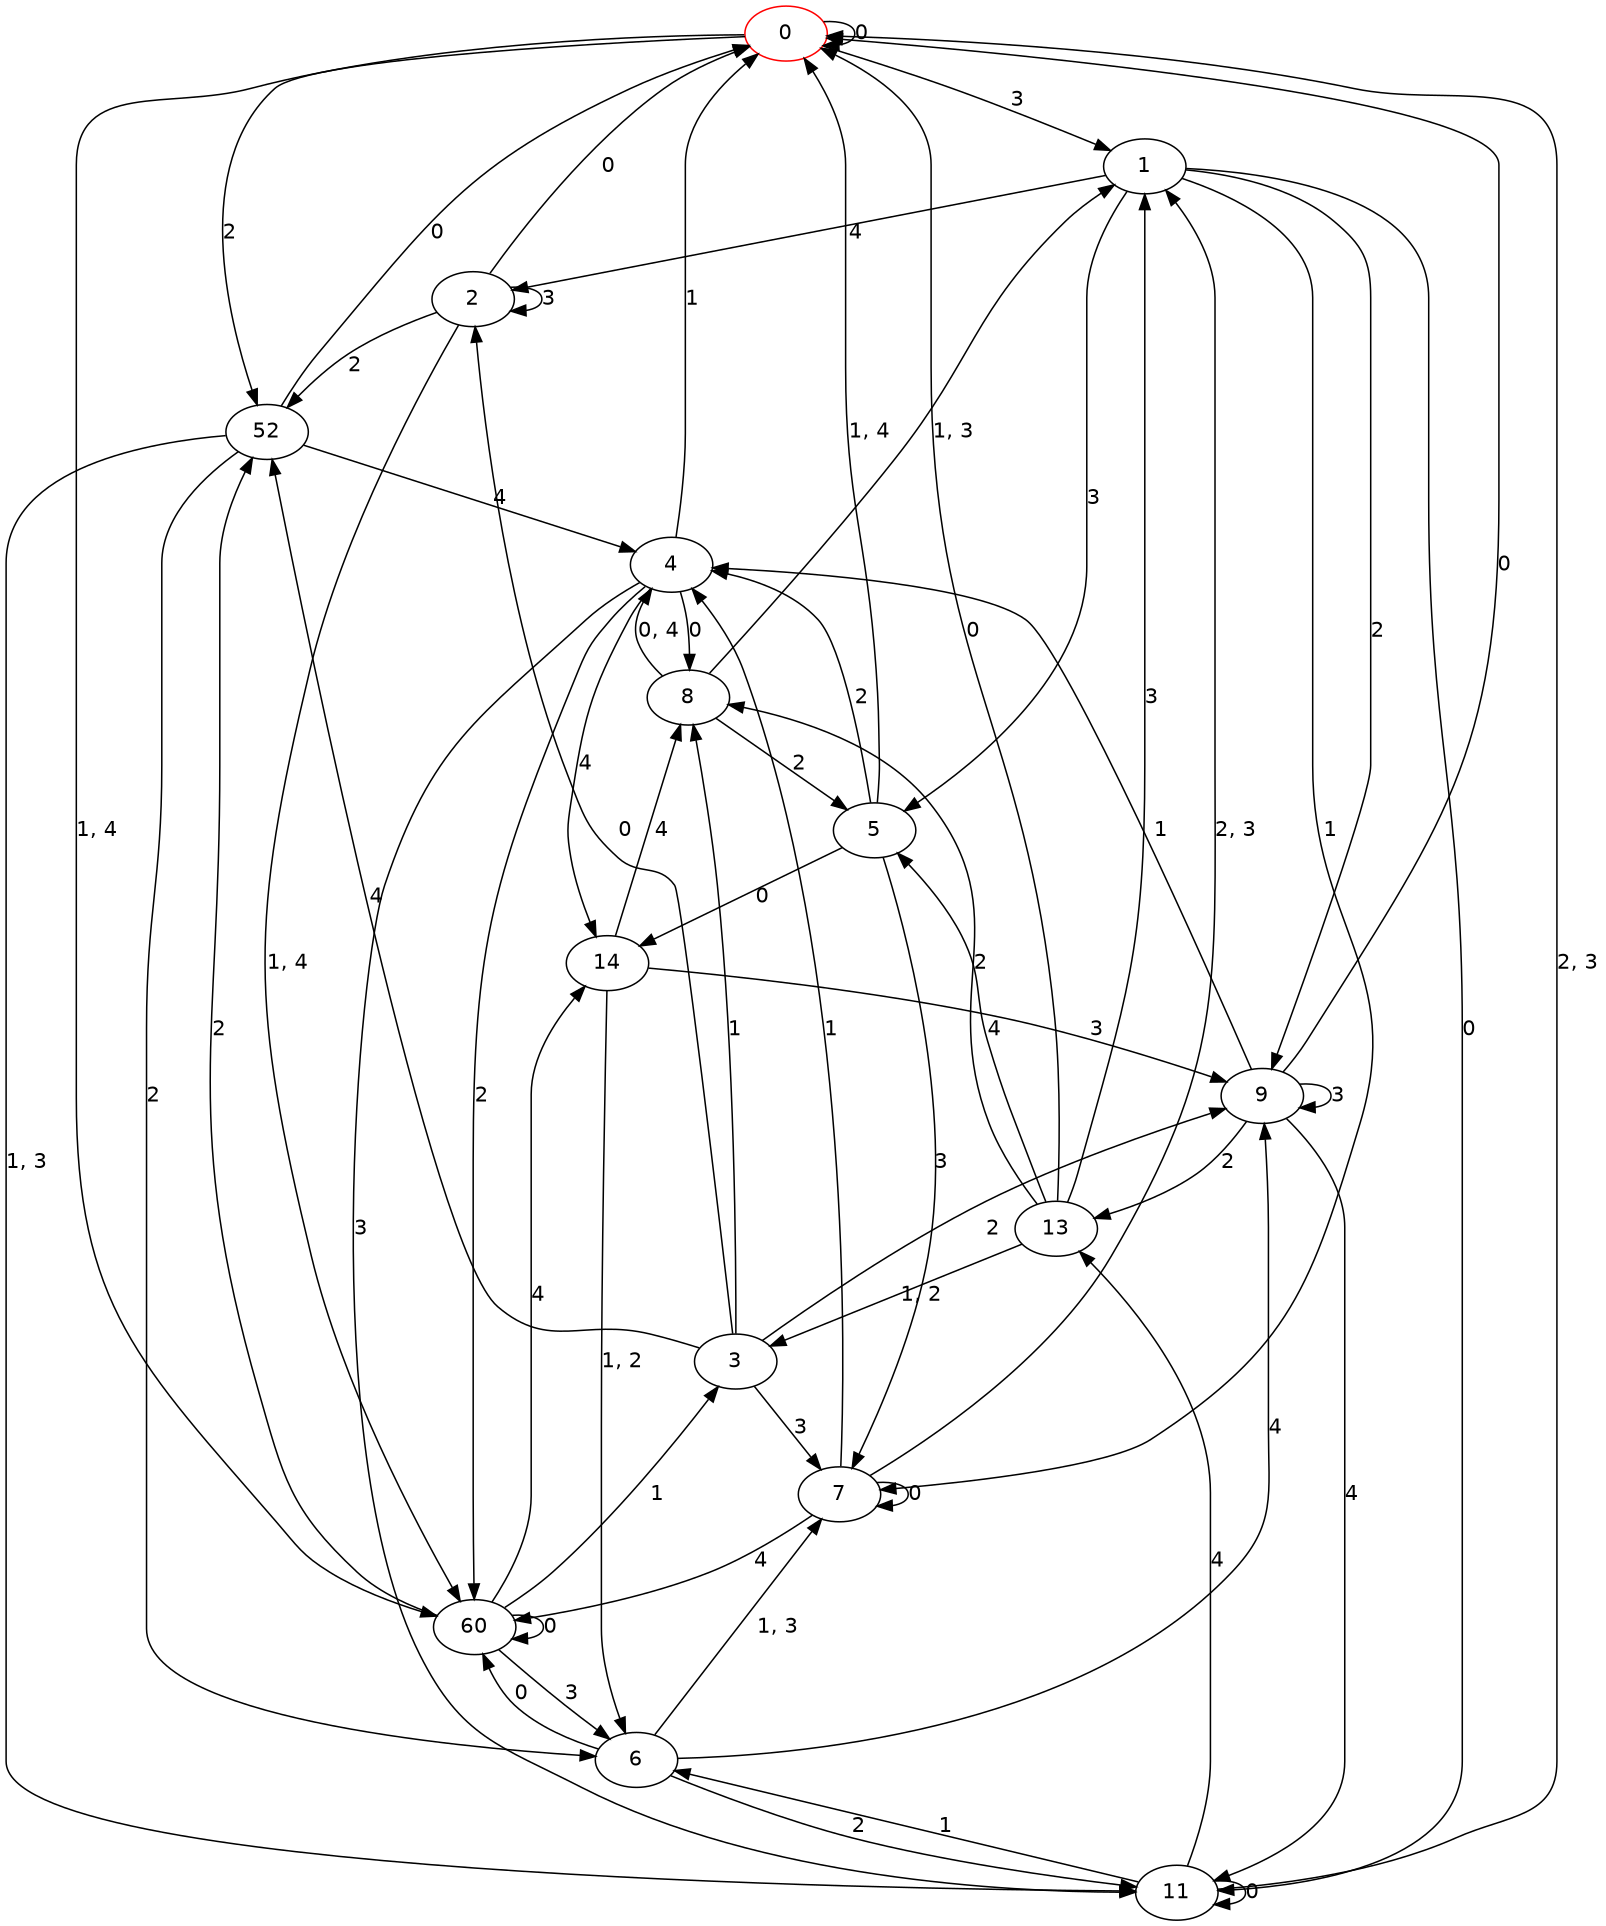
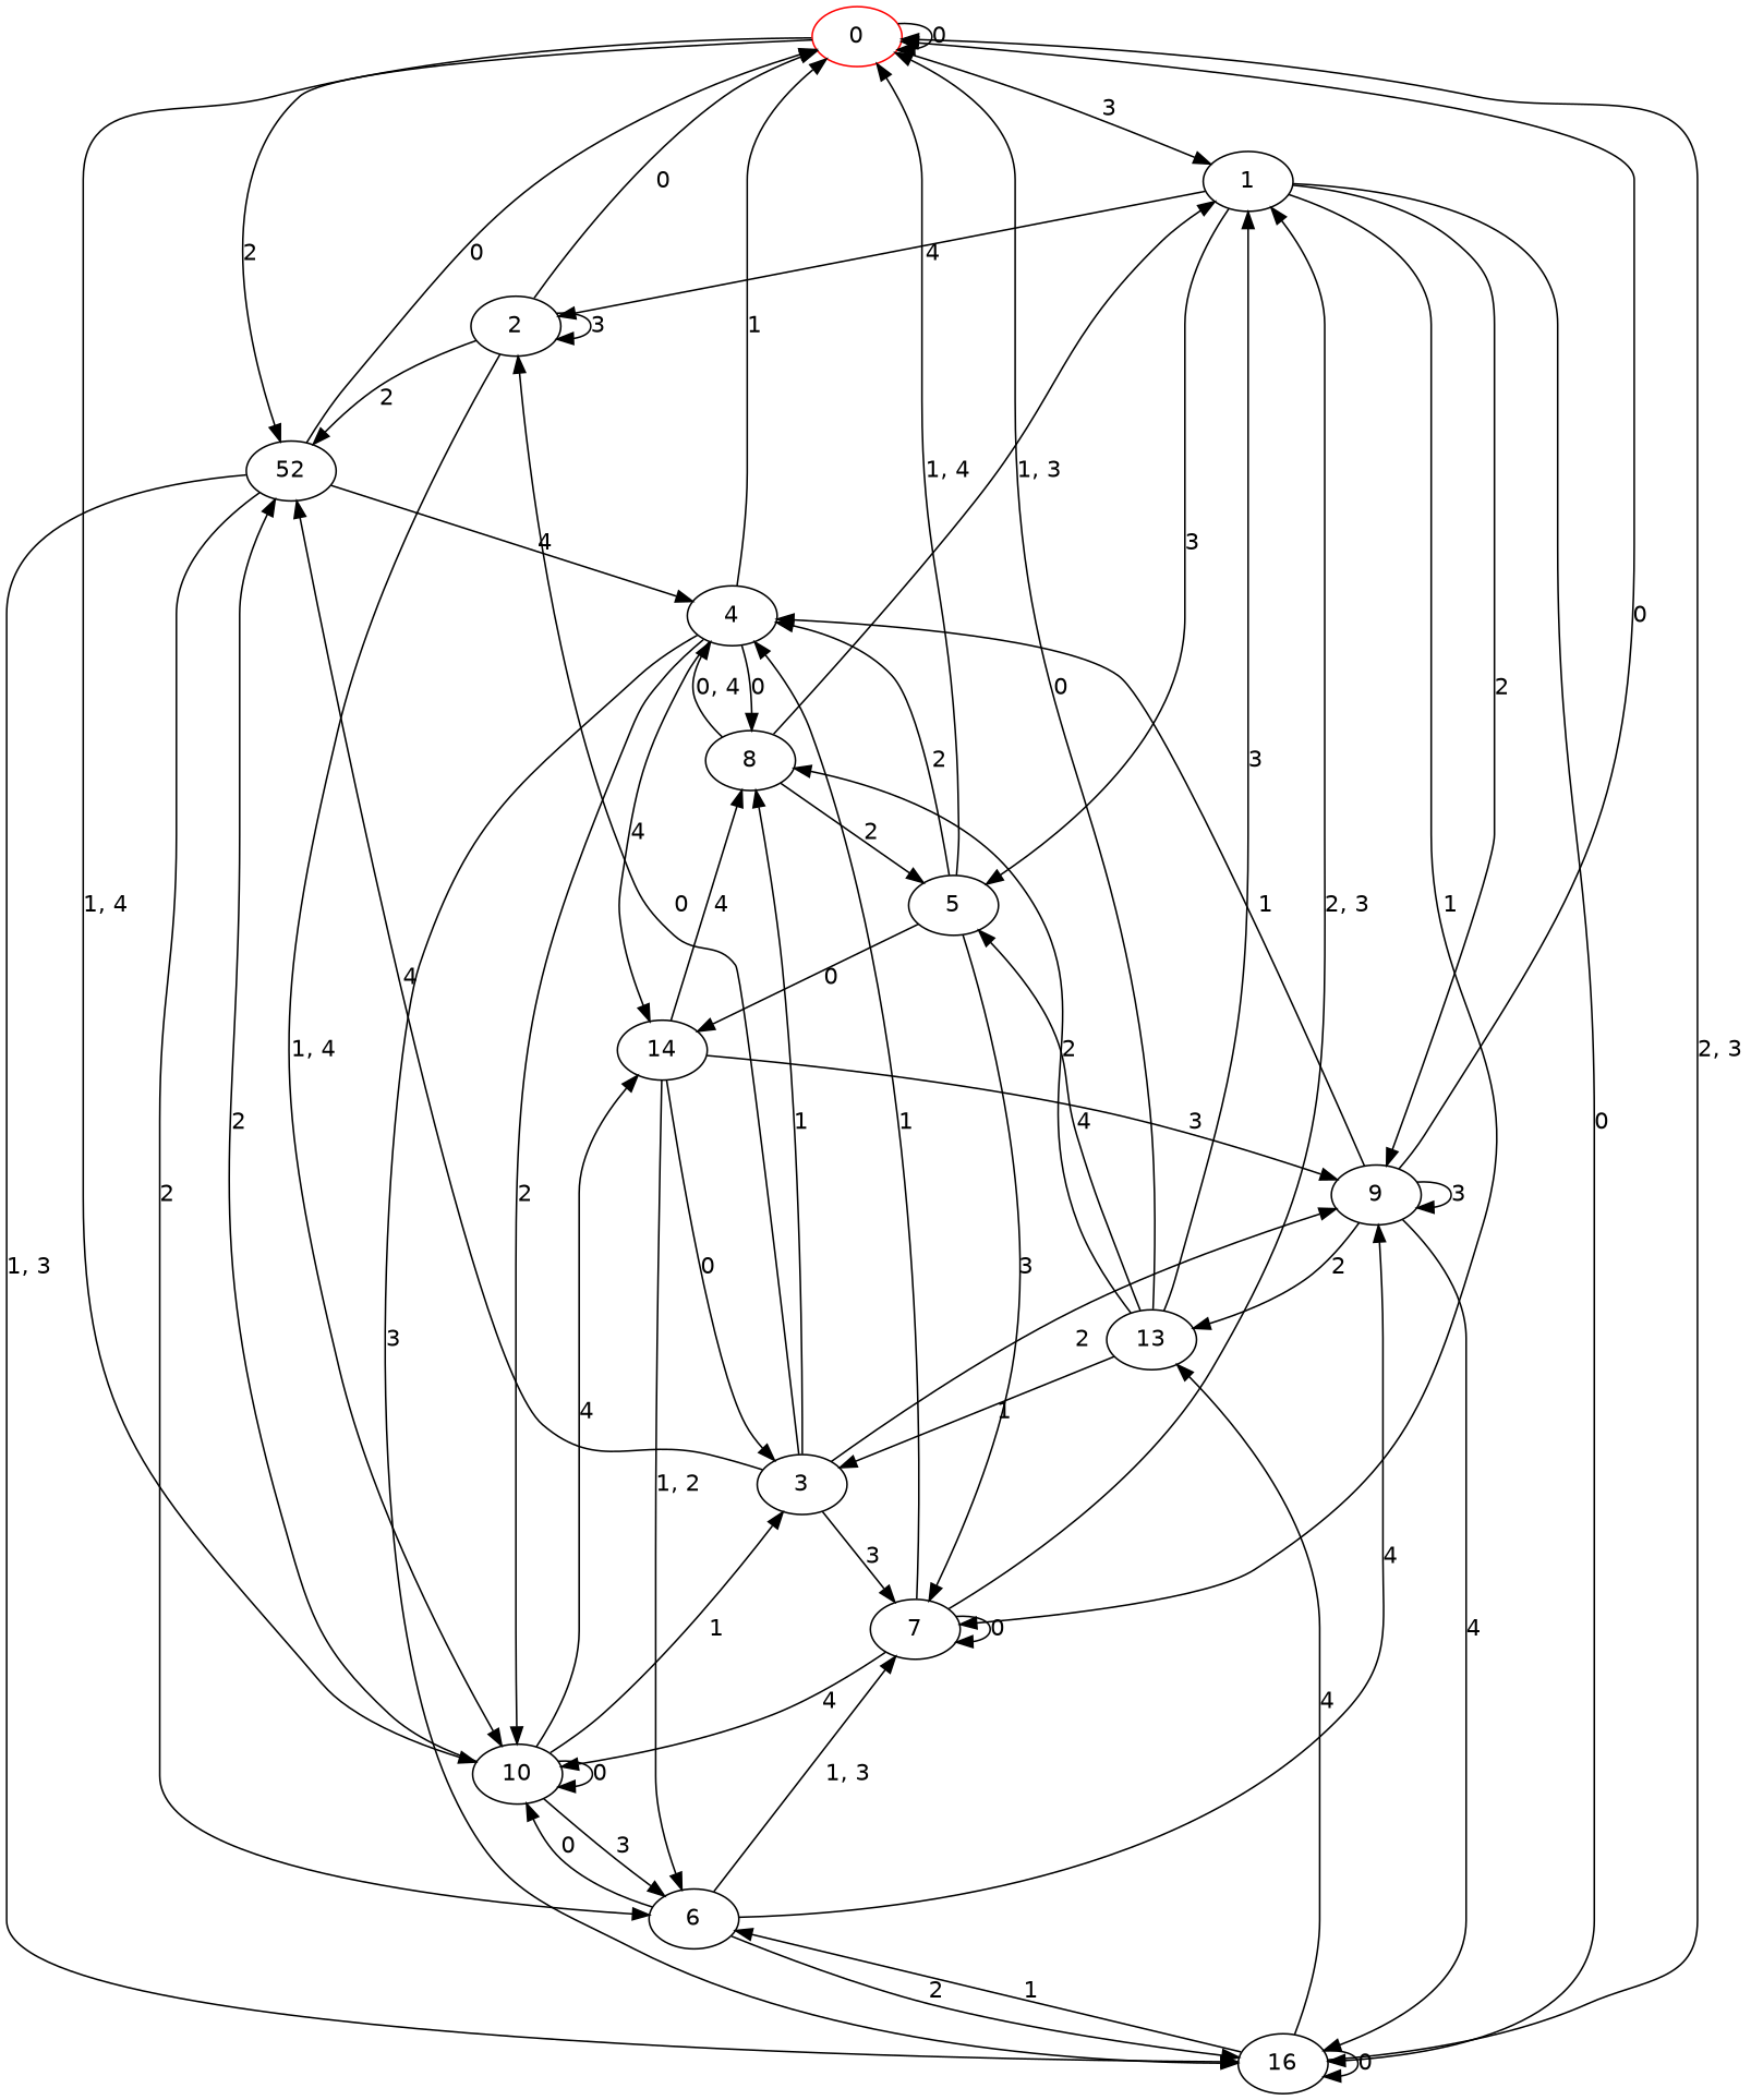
  digraph {
    fontname="DejaVu Sans"
    node [fontname="DejaVu Sans"]
    edge [fontname="DejaVu Sans"]
    n1 [color=red label=0]
    n2 [label=1]
-   n3 [label=60]
+   n3 [label=10]
    n4 [label=52]
    n5 [label=2]
    n6 [label=5]
    n7 [label=7]
    n8 [label=9]
-   n9 [label=11]
+   n9 [label=16]
    n10 [label=3]
    n11 [label=14]
    n12 [label=6]
    n13 [label=4]
    n14 [label=13]
    n15 [label=8]
    n1 -> n1 [label=0]
    n1 -> n2 [label=3]
    n1 -> n3 [label="1, 4"]
    n1 -> n4 [label=2]
    n2 -> n5 [label=4]
    n2 -> n6 [label=3]
    n2 -> n7 [label=1]
    n2 -> n8 [label=2]
    n2 -> n9 [label=0]
    n3 -> n3 [label=0]
    n3 -> n4 [label=2]
    n3 -> n10 [label=1]
    n3 -> n11 [label=4]
    n3 -> n12 [label=3]
    n4 -> n1 [label=0]
    n4 -> n9 [label="1, 3"]
    n4 -> n12 [label=2]
    n4 -> n13 [label=4]
    n5 -> n1 [label=0]
    n5 -> n3 [label="1, 4"]
    n5 -> n4 [label=2]
    n5 -> n5 [label=3]
    n6 -> n1 [label="1, 4"]
    n6 -> n7 [label=3]
    n6 -> n11 [label=0]
    n6 -> n13 [label=2]
    n7 -> n2 [label="2, 3"]
    n7 -> n3 [label=4]
    n7 -> n7 [label=0]
    n7 -> n13 [label=1]
    n8 -> n1 [label=0]
    n8 -> n8 [label=3]
    n8 -> n9 [label=4]
    n8 -> n13 [label=1]
    n8 -> n14 [label=2]
    n9 -> n1 [label="2, 3"]
    n9 -> n9 [label=0]
    n9 -> n12 [label=1]
    n9 -> n14 [label=4]
    n10 -> n4 [label=4]
    n10 -> n5 [label=0]
    n10 -> n7 [label=3]
    n10 -> n8 [label=2]
    n10 -> n15 [label=1]
    n11 -> n8 [label=3]
+   n11 -> n10 [label=0]
    n11 -> n12 [label="1, 2"]
    n11 -> n15 [label=4]
    n12 -> n3 [label=0]
    n12 -> n7 [label="1, 3"]
    n12 -> n8 [label=4]
    n12 -> n9 [label=2]
    n13 -> n1 [label=1]
    n13 -> n3 [label=2]
    n13 -> n9 [label=3]
    n13 -> n11 [label=4]
    n13 -> n15 [label=0]
    n14 -> n1 [label=0]
    n14 -> n2 [label=3]
    n14 -> n6 [label=4]
-   n14 -> n10 [label="1, 2"]
+   n14 -> n10 [label=1]
    n14 -> n15 [label=2]
    n15 -> n2 [label="1, 3"]
    n15 -> n6 [label=2]
    n15 -> n13 [label="0, 4"]
  }
